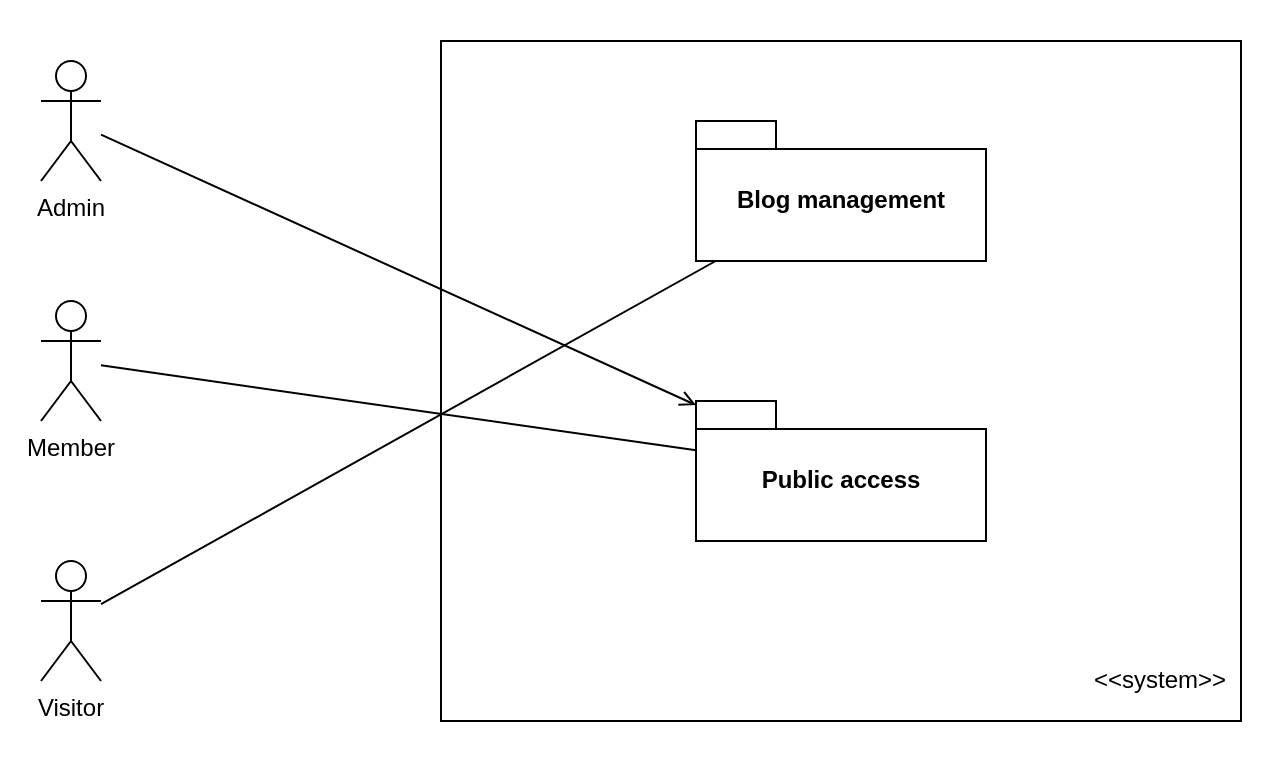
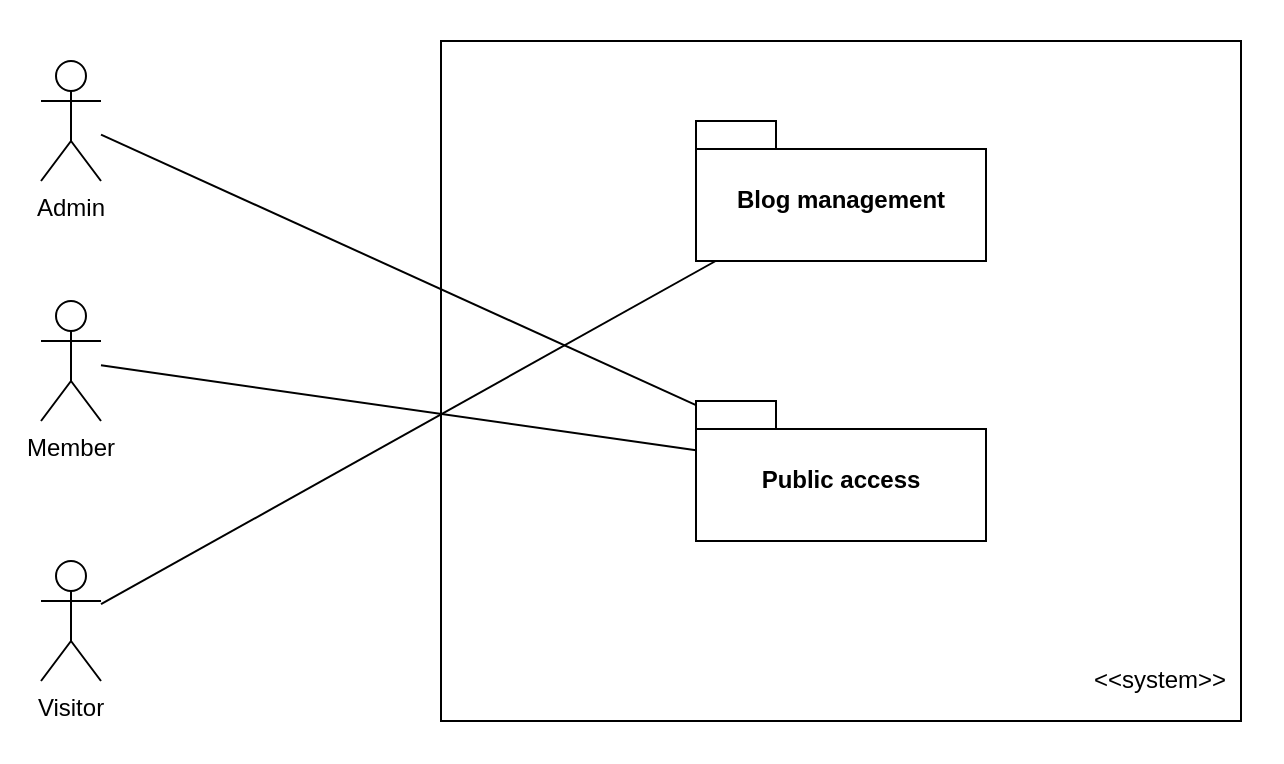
  <mxCell id="0" />
  <mxCell id="1" parent="0" />
  <mxCell id="2" value="" style="rounded=0;whiteSpace=wrap;html=1;" vertex="1" parent="1"><mxGeometry x="220" y="20" width="400" height="340" as="geometry" /></mxCell>
  <mxCell id="3" value="&amp;lt;&amp;lt;system&amp;gt;&amp;gt;" style="text;html=1;strokeColor=none;fillColor=none;align=center;verticalAlign=middle;whiteSpace=wrap;rounded=0;" vertex="1" parent="1"><mxGeometry x="560" y="330" width="40" height="20" as="geometry" /></mxCell>
  <mxCell id="4" value="Admin" style="shape=umlActor;verticalLabelPosition=bottom;labelBackgroundColor=#ffffff;verticalAlign=top;html=1;" vertex="1" parent="1"><mxGeometry x="20" y="30" width="30" height="60" as="geometry" /></mxCell>
  <mxCell id="5" value="Member" style="shape=umlActor;verticalLabelPosition=bottom;labelBackgroundColor=#ffffff;verticalAlign=top;html=1;" vertex="1" parent="1"><mxGeometry x="20" y="150" width="30" height="60" as="geometry" /></mxCell>
  <mxCell id="6" value="Visitor" style="shape=umlActor;verticalLabelPosition=bottom;labelBackgroundColor=#ffffff;verticalAlign=top;html=1;" vertex="1" parent="1"><mxGeometry x="20" y="280" width="30" height="60" as="geometry" /></mxCell>
  <mxCell id="7" value="Blog management" style="shape=folder;fontStyle=1;spacingTop=10;tabWidth=40;tabHeight=14;tabPosition=left;html=1;" vertex="1" parent="1"><mxGeometry x="347.5" y="60" width="145" height="70" as="geometry" /></mxCell>
  <mxCell id="8" value="Public access" style="shape=folder;fontStyle=1;spacingTop=10;tabWidth=40;tabHeight=14;tabPosition=left;html=1;" vertex="1" parent="1"><mxGeometry x="347.5" y="200" width="145" height="70" as="geometry" /></mxCell>
  <mxCell id="9" value="" style="endArrow=none;html=1;" edge="1" parent="1" source="5" target="8"><mxGeometry width="50" height="50" relative="1" as="geometry"><mxPoint x="60" y="71.364" as="sourcePoint" /><mxPoint x="357.5" y="98.409" as="targetPoint" /></mxGeometry></mxCell>
  <mxCell id="10" value="" style="endArrow=none;html=1;" edge="1" parent="1" source="6" target="7"><mxGeometry width="50" height="50" relative="1" as="geometry"><mxPoint x="70" y="81.364" as="sourcePoint" /><mxPoint x="367.5" y="108.409" as="targetPoint" /></mxGeometry></mxCell>
- <mxCell id="11" value="" style="endArrow=open;html=1;" edge="1" parent="1" source="4" target="8"><mxGeometry width="50" height="50" relative="1" as="geometry"><mxPoint x="80" y="91.364" as="sourcePoint" /><mxPoint x="377.5" y="118.409" as="targetPoint" /></mxGeometry></mxCell>
+ <mxCell id="11" value="" style="endArrow=none;html=1;" edge="1" parent="1" source="4" target="8"><mxGeometry width="50" height="50" relative="1" as="geometry"><mxPoint x="80" y="91.364" as="sourcePoint" /><mxPoint x="377.5" y="118.409" as="targetPoint" /></mxGeometry></mxCell>
